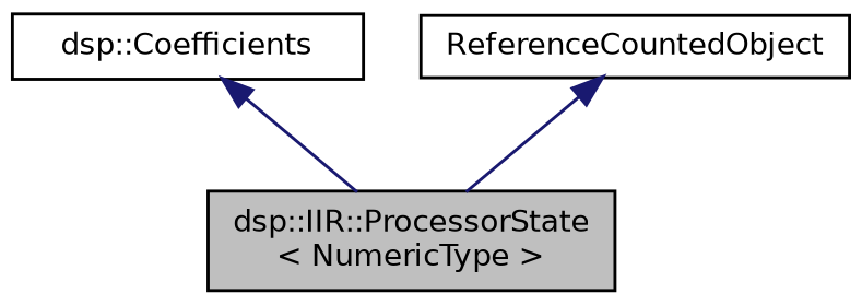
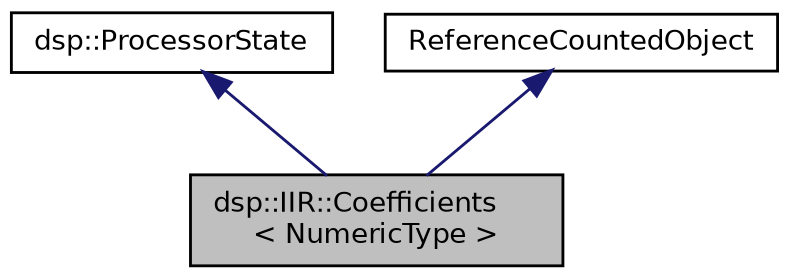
  digraph {
    node [color=black fontname=Helvetica fontsize=10 shape=record]
    edge [color=midnightblue dir=back fontname=Helvetica fontsize=10 labelfontname=Helvetica labelfontsize=10 style=solid]
-   n1 [fillcolor=grey75 fontcolor=black height=0.2 label="dsp::IIR::ProcessorState\l\< NumericType \>" style=filled width=0.4]
-   n2 [height=0.2 label="dsp::Coefficients" width=0.4]
+   n1 [fillcolor=grey75 fontcolor=black height=0.2 label="dsp::IIR::Coefficients\l\< NumericType \>" style=filled width=0.4]
+   n2 [height=0.2 label="dsp::ProcessorState" width=0.4]
    n3 [height=0.2 label=ReferenceCountedObject width=0.4]
    n2 -> n1
    n3 -> n1
  }
